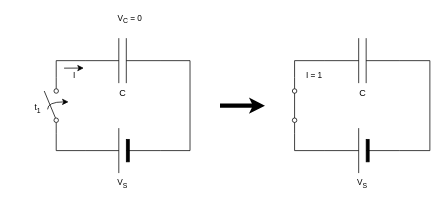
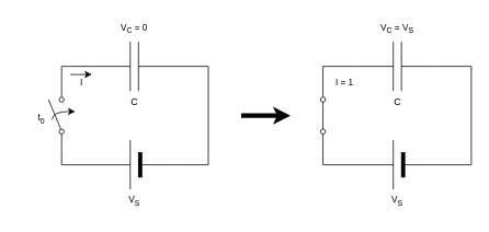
  <mxCell id="0" />
  <mxCell id="1" parent="0" />
  <mxCell id="2" value="" style="verticalLabelPosition=bottom;shadow=0;dashed=0;align=center;fillColor=strokeColor;html=1;verticalAlign=top;strokeWidth=1;shape=mxgraph.electrical.miscellaneous.monocell_battery;rotation=-180;" vertex="1" parent="1"><mxGeometry x="113" y="170" width="100" height="60" as="geometry" /></mxCell>
  <mxCell id="3" style="edgeStyle=orthogonalEdgeStyle;rounded=0;orthogonalLoop=1;jettySize=auto;html=1;exitX=1;exitY=0.5;exitDx=0;exitDy=0;exitPerimeter=0;endArrow=none;endFill=0;" edge="1" parent="1" source="5"><mxGeometry relative="1" as="geometry"><mxPoint x="213.095" y="200" as="targetPoint" /><Array as="points"><mxPoint x="253" y="80" /><mxPoint x="253" y="200" /></Array></mxGeometry></mxCell>
  <mxCell id="4" style="edgeStyle=orthogonalEdgeStyle;shape=connector;rounded=0;orthogonalLoop=1;jettySize=auto;html=1;exitX=0;exitY=0.5;exitDx=0;exitDy=0;exitPerimeter=0;entryX=1;entryY=0.8;entryDx=0;entryDy=0;strokeColor=default;align=center;verticalAlign=middle;fontFamily=Helvetica;fontSize=11;fontColor=default;labelBackgroundColor=default;endArrow=none;endFill=0;" edge="1" parent="1" source="5" target="6"><mxGeometry relative="1" as="geometry" /></mxCell>
  <mxCell id="5" value="C" style="pointerEvents=1;verticalLabelPosition=bottom;shadow=0;dashed=0;align=center;html=1;verticalAlign=top;shape=mxgraph.electrical.capacitors.capacitor_1;" vertex="1" parent="1"><mxGeometry x="113" y="50" width="100" height="60" as="geometry" /></mxCell>
  <mxCell id="6" value="" style="html=1;shape=mxgraph.electrical.electro-mechanical.singleSwitch;aspect=fixed;elSwitchState=off;fontFamily=Helvetica;fontSize=11;fontColor=default;labelBackgroundColor=default;rotation=-90;" vertex="1" parent="1"><mxGeometry x="31" y="130" width="75" height="20" as="geometry" /></mxCell>
  <mxCell id="7" style="edgeStyle=orthogonalEdgeStyle;shape=connector;rounded=0;orthogonalLoop=1;jettySize=auto;html=1;exitX=0;exitY=0.8;exitDx=0;exitDy=0;entryX=1;entryY=0.5;entryDx=0;entryDy=0;entryPerimeter=0;strokeColor=default;align=center;verticalAlign=middle;fontFamily=Helvetica;fontSize=11;fontColor=default;labelBackgroundColor=default;endArrow=none;endFill=0;" edge="1" parent="1" source="6" target="2"><mxGeometry relative="1" as="geometry" /></mxCell>
  <mxCell id="8" value="V&lt;sub&gt;S&lt;/sub&gt;" style="text;html=1;whiteSpace=wrap;strokeColor=none;fillColor=none;align=center;verticalAlign=middle;rounded=0;fontFamily=Helvetica;fontSize=11;fontColor=default;labelBackgroundColor=default;" vertex="1" parent="1"><mxGeometry x="133" y="230" width="60" height="30" as="geometry" /></mxCell>
  <mxCell id="9" value="" style="edgeStyle=none;orthogonalLoop=1;jettySize=auto;html=1;rounded=0;strokeColor=default;align=center;verticalAlign=middle;fontFamily=Helvetica;fontSize=11;fontColor=default;labelBackgroundColor=default;endArrow=classic;endFill=1;entryX=-0.017;entryY=0.665;entryDx=0;entryDy=0;entryPerimeter=0;" edge="1" parent="1" target="5"><mxGeometry width="80" relative="1" as="geometry"><mxPoint x="85" y="90" as="sourcePoint" /><mxPoint x="105" y="90" as="targetPoint" /><Array as="points" /></mxGeometry></mxCell>
  <mxCell id="10" value="I" style="text;html=1;whiteSpace=wrap;strokeColor=none;fillColor=none;align=center;verticalAlign=middle;rounded=0;fontFamily=Helvetica;fontSize=11;fontColor=default;labelBackgroundColor=default;" vertex="1" parent="1"><mxGeometry x="85" y="90" width="28" height="20" as="geometry" /></mxCell>
- <mxCell id="11" value="V&lt;sub&gt;C&lt;/sub&gt;&amp;nbsp;= 0" style="text;html=1;whiteSpace=wrap;strokeColor=none;fillColor=none;align=center;verticalAlign=middle;rounded=0;fontFamily=Helvetica;fontSize=11;fontColor=default;labelBackgroundColor=default;" vertex="1" parent="1"><mxGeometry x="143" y="10" width="60" height="30" as="geometry" /></mxCell>
- <mxCell id="12" value="t&lt;sub&gt;1&lt;/sub&gt;" style="text;html=1;whiteSpace=wrap;strokeColor=none;fillColor=none;align=center;verticalAlign=middle;rounded=0;fontFamily=Helvetica;fontSize=11;fontColor=default;labelBackgroundColor=default;" vertex="1" parent="1"><mxGeometry x="20" y="130" width="60" height="30" as="geometry" /></mxCell>
+ <mxCell id="11" value="V&lt;sub&gt;C&lt;/sub&gt;&amp;nbsp;= 0" style="text;html=1;whiteSpace=wrap;strokeColor=none;fillColor=none;align=center;verticalAlign=middle;rounded=0;fontFamily=Helvetica;fontSize=11;fontColor=default;labelBackgroundColor=default;" vertex="1" parent="1"><mxGeometry x="133" y="20" width="60" height="30" as="geometry" /></mxCell>
+ <mxCell id="12" value="t&lt;sub&gt;0&lt;/sub&gt;" style="text;html=1;whiteSpace=wrap;strokeColor=none;fillColor=none;align=center;verticalAlign=middle;rounded=0;fontFamily=Helvetica;fontSize=11;fontColor=default;labelBackgroundColor=default;" vertex="1" parent="1"><mxGeometry x="20" y="130" width="60" height="30" as="geometry" /></mxCell>
  <mxCell id="13" value="" style="curved=1;endArrow=classic;html=1;rounded=0;strokeColor=default;align=center;verticalAlign=middle;fontFamily=Helvetica;fontSize=11;fontColor=default;labelBackgroundColor=default;edgeStyle=orthogonalEdgeStyle;" edge="1" parent="1"><mxGeometry width="50" height="50" relative="1" as="geometry"><mxPoint x="63" y="145" as="sourcePoint" /><mxPoint x="91" y="135" as="targetPoint" /><Array as="points"><mxPoint x="63" y="135" /></Array></mxGeometry></mxCell>
  <mxCell id="14" value="" style="verticalLabelPosition=bottom;shadow=0;dashed=0;align=center;fillColor=strokeColor;html=1;verticalAlign=top;strokeWidth=1;shape=mxgraph.electrical.miscellaneous.monocell_battery;rotation=-180;" vertex="1" parent="1"><mxGeometry x="433" y="170" width="100" height="60" as="geometry" /></mxCell>
  <mxCell id="15" style="edgeStyle=orthogonalEdgeStyle;rounded=0;orthogonalLoop=1;jettySize=auto;html=1;exitX=1;exitY=0.5;exitDx=0;exitDy=0;exitPerimeter=0;endArrow=none;endFill=0;" edge="1" parent="1" source="16"><mxGeometry relative="1" as="geometry"><mxPoint x="533.095" y="200" as="targetPoint" /><Array as="points"><mxPoint x="573" y="80" /><mxPoint x="573" y="200" /></Array></mxGeometry></mxCell>
  <mxCell id="16" value="C" style="pointerEvents=1;verticalLabelPosition=bottom;shadow=0;dashed=0;align=center;html=1;verticalAlign=top;shape=mxgraph.electrical.capacitors.capacitor_1;" vertex="1" parent="1"><mxGeometry x="433" y="50" width="100" height="60" as="geometry" /></mxCell>
  <mxCell id="17" value="V&lt;sub&gt;S&lt;/sub&gt;" style="text;html=1;whiteSpace=wrap;strokeColor=none;fillColor=none;align=center;verticalAlign=middle;rounded=0;fontFamily=Helvetica;fontSize=11;fontColor=default;labelBackgroundColor=default;" vertex="1" parent="1"><mxGeometry x="453" y="230" width="60" height="30" as="geometry" /></mxCell>
  <mxCell id="18" value="I = 1" style="text;html=1;whiteSpace=wrap;strokeColor=none;fillColor=none;align=center;verticalAlign=middle;rounded=0;fontFamily=Helvetica;fontSize=11;fontColor=default;labelBackgroundColor=default;" vertex="1" parent="1"><mxGeometry x="405" y="90" width="28" height="20" as="geometry" /></mxCell>
+ <mxCell id="19" value="V&lt;sub&gt;C&lt;/sub&gt;&amp;nbsp;= V&lt;sub&gt;S&lt;/sub&gt;" style="text;html=1;whiteSpace=wrap;strokeColor=none;fillColor=none;align=center;verticalAlign=middle;rounded=0;fontFamily=Helvetica;fontSize=11;fontColor=default;labelBackgroundColor=default;" vertex="1" parent="1"><mxGeometry x="453" y="20" width="60" height="30" as="geometry" /></mxCell>
  <mxCell id="20" value="" style="html=1;shape=mxgraph.electrical.electro-mechanical.singleSwitch;aspect=fixed;elSwitchState=on;fontFamily=Helvetica;fontSize=11;fontColor=default;labelBackgroundColor=default;rotation=-90;" vertex="1" parent="1"><mxGeometry x="349" y="130" width="75" height="20" as="geometry" /></mxCell>
  <mxCell id="21" style="edgeStyle=orthogonalEdgeStyle;shape=connector;rounded=0;orthogonalLoop=1;jettySize=auto;html=1;exitX=0;exitY=0.8;exitDx=0;exitDy=0;entryX=1;entryY=0.5;entryDx=0;entryDy=0;entryPerimeter=0;strokeColor=default;align=center;verticalAlign=middle;fontFamily=Helvetica;fontSize=11;fontColor=default;labelBackgroundColor=default;endArrow=none;endFill=0;" edge="1" parent="1" source="20" target="14"><mxGeometry relative="1" as="geometry" /></mxCell>
  <mxCell id="22" style="edgeStyle=orthogonalEdgeStyle;shape=connector;rounded=0;orthogonalLoop=1;jettySize=auto;html=1;exitX=1;exitY=0.8;exitDx=0;exitDy=0;entryX=0;entryY=0.5;entryDx=0;entryDy=0;entryPerimeter=0;strokeColor=default;align=center;verticalAlign=middle;fontFamily=Helvetica;fontSize=11;fontColor=default;labelBackgroundColor=default;endArrow=none;endFill=0;" edge="1" parent="1" source="20" target="16"><mxGeometry relative="1" as="geometry" /></mxCell>
  <mxCell id="23" value="" style="edgeStyle=none;orthogonalLoop=1;jettySize=auto;html=1;rounded=0;strokeColor=default;align=center;verticalAlign=middle;fontFamily=Helvetica;fontSize=11;fontColor=default;labelBackgroundColor=default;endArrow=classic;endFill=1;startSize=6;endSize=2;strokeWidth=6;" edge="1" parent="1"><mxGeometry width="80" relative="1" as="geometry"><mxPoint x="293" y="140" as="sourcePoint" /><mxPoint x="353" y="140" as="targetPoint" /><Array as="points" /></mxGeometry></mxCell>
